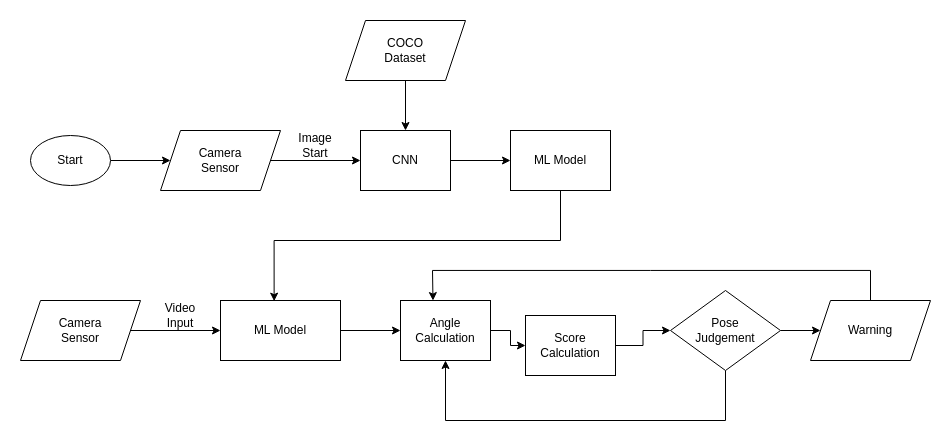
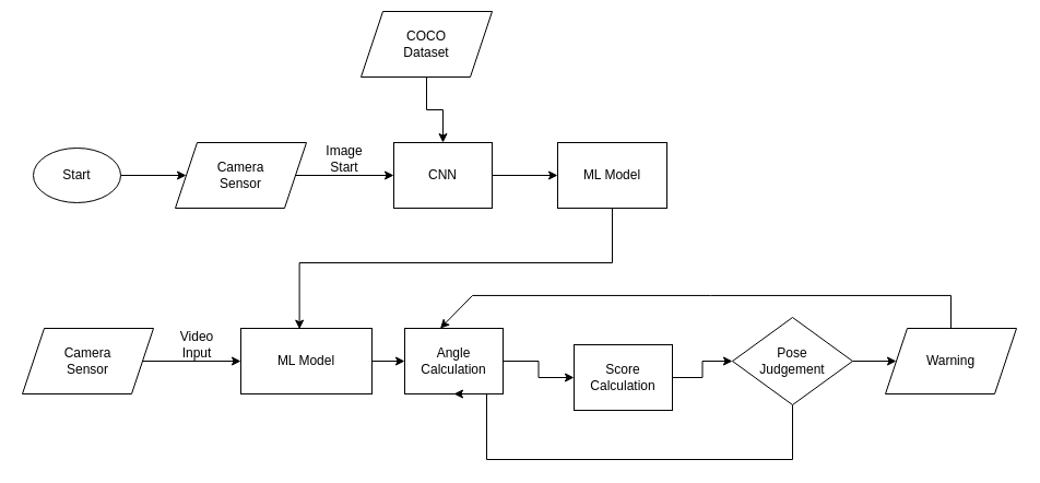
  <mxCell id="0" />
  <mxCell id="1" parent="0" />
  <mxCell id="2" style="edgeStyle=orthogonalEdgeStyle;rounded=0;orthogonalLoop=1;jettySize=auto;html=1;exitX=1;exitY=0.5;exitDx=0;exitDy=0;" edge="1" parent="1" source="3" target="4"><mxGeometry relative="1" as="geometry" /></mxCell>
  <mxCell id="3" value="CNN" style="rounded=0;whiteSpace=wrap;html=1;" vertex="1" parent="1"><mxGeometry x="360" y="130" width="90" height="60" as="geometry" /></mxCell>
  <mxCell id="4" value="ML Model" style="rounded=0;whiteSpace=wrap;html=1;" vertex="1" parent="1"><mxGeometry x="510" y="130" width="100" height="60" as="geometry" /></mxCell>
  <mxCell id="5" value="Video&lt;br&gt;Input" style="text;html=1;strokeColor=none;fillColor=none;align=center;verticalAlign=middle;whiteSpace=wrap;rounded=0;" vertex="1" parent="1"><mxGeometry x="150" y="300" width="60" height="30" as="geometry" /></mxCell>
  <mxCell id="6" value="" style="edgeStyle=orthogonalEdgeStyle;rounded=0;orthogonalLoop=1;jettySize=auto;html=1;" edge="1" parent="1" source="7" target="11"><mxGeometry relative="1" as="geometry" /></mxCell>
  <mxCell id="7" value="ML Model" style="rounded=0;whiteSpace=wrap;html=1;" vertex="1" parent="1"><mxGeometry x="220" y="300" width="120" height="60" as="geometry" /></mxCell>
  <mxCell id="8" style="edgeStyle=orthogonalEdgeStyle;rounded=0;orthogonalLoop=1;jettySize=auto;html=1;entryX=0.447;entryY=0.011;entryDx=0;entryDy=0;entryPerimeter=0;" edge="1" parent="1" source="4" target="7"><mxGeometry relative="1" as="geometry"><Array as="points"><mxPoint x="560" y="240" /><mxPoint x="274" y="240" /></Array></mxGeometry></mxCell>
  <mxCell id="9" value="Image&lt;br&gt;Start" style="text;html=1;strokeColor=none;fillColor=none;align=center;verticalAlign=middle;whiteSpace=wrap;rounded=0;" vertex="1" parent="1"><mxGeometry x="285" y="130" width="60" height="30" as="geometry" /></mxCell>
  <mxCell id="10" value="" style="edgeStyle=orthogonalEdgeStyle;rounded=0;orthogonalLoop=1;jettySize=auto;html=1;" edge="1" parent="1" source="11" target="13"><mxGeometry relative="1" as="geometry" /></mxCell>
- <mxCell id="11" value="Angle&lt;br&gt;Calculation" style="rounded=0;whiteSpace=wrap;html=1;" vertex="1" parent="1"><mxGeometry x="400" y="300" width="90" height="60" as="geometry" /></mxCell>
+ <mxCell id="11" value="Angle&lt;br&gt;Calculation" style="rounded=0;whiteSpace=wrap;html=1;" vertex="1" parent="1"><mxGeometry x="370" y="300" width="90" height="60" as="geometry" /></mxCell>
  <mxCell id="12" value="" style="edgeStyle=orthogonalEdgeStyle;rounded=0;orthogonalLoop=1;jettySize=auto;html=1;" edge="1" parent="1" source="13" target="24"><mxGeometry relative="1" as="geometry" /></mxCell>
  <mxCell id="13" value="Score&lt;br&gt;Calculation" style="rounded=0;whiteSpace=wrap;html=1;" vertex="1" parent="1"><mxGeometry x="525" y="315" width="90" height="60" as="geometry" /></mxCell>
  <mxCell id="14" value="" style="edgeStyle=orthogonalEdgeStyle;rounded=0;orthogonalLoop=1;jettySize=auto;html=1;" edge="1" parent="1" source="15" target="7"><mxGeometry relative="1" as="geometry" /></mxCell>
  <mxCell id="15" value="Camera&lt;br&gt;Sensor" style="shape=parallelogram;perimeter=parallelogramPerimeter;whiteSpace=wrap;html=1;fixedSize=1;" vertex="1" parent="1"><mxGeometry x="20" y="300" width="120" height="60" as="geometry" /></mxCell>
  <mxCell id="16" value="" style="edgeStyle=orthogonalEdgeStyle;rounded=0;orthogonalLoop=1;jettySize=auto;html=1;" edge="1" parent="1" source="17" target="3"><mxGeometry relative="1" as="geometry" /></mxCell>
  <mxCell id="17" value="Camera&lt;br&gt;Sensor" style="shape=parallelogram;perimeter=parallelogramPerimeter;whiteSpace=wrap;html=1;fixedSize=1;" vertex="1" parent="1"><mxGeometry x="160" y="130" width="120" height="60" as="geometry" /></mxCell>
  <mxCell id="18" value="" style="edgeStyle=orthogonalEdgeStyle;rounded=0;orthogonalLoop=1;jettySize=auto;html=1;" edge="1" parent="1" source="19" target="3"><mxGeometry relative="1" as="geometry" /></mxCell>
- <mxCell id="19" value="COCO&lt;br&gt;Dataset" style="shape=parallelogram;perimeter=parallelogramPerimeter;whiteSpace=wrap;html=1;fixedSize=1;" vertex="1" parent="1"><mxGeometry x="345" y="20" width="120" height="60" as="geometry" /></mxCell>
+ <mxCell id="19" value="COCO&lt;br&gt;Dataset" style="shape=parallelogram;perimeter=parallelogramPerimeter;whiteSpace=wrap;html=1;fixedSize=1;" vertex="1" parent="1"><mxGeometry x="330" y="10" width="120" height="60" as="geometry" /></mxCell>
  <mxCell id="20" value="" style="edgeStyle=orthogonalEdgeStyle;rounded=0;orthogonalLoop=1;jettySize=auto;html=1;" edge="1" parent="1" source="21" target="17"><mxGeometry relative="1" as="geometry" /></mxCell>
  <mxCell id="21" value="Start" style="ellipse;whiteSpace=wrap;html=1;" vertex="1" parent="1"><mxGeometry x="30" y="135" width="80" height="50" as="geometry" /></mxCell>
  <mxCell id="22" value="" style="edgeStyle=orthogonalEdgeStyle;rounded=0;orthogonalLoop=1;jettySize=auto;html=1;" edge="1" parent="1" source="24" target="25"><mxGeometry relative="1" as="geometry" /></mxCell>
  <mxCell id="23" value="" style="edgeStyle=orthogonalEdgeStyle;rounded=0;orthogonalLoop=1;jettySize=auto;html=1;entryX=0.5;entryY=1;entryDx=0;entryDy=0;" edge="1" parent="1" source="24" target="11"><mxGeometry relative="1" as="geometry"><mxPoint x="440" y="460" as="targetPoint" /><Array as="points"><mxPoint x="725" y="420" /><mxPoint x="445" y="420" /></Array></mxGeometry></mxCell>
  <mxCell id="24" value="Pose&lt;br&gt;Judgement" style="rhombus;whiteSpace=wrap;html=1;" vertex="1" parent="1"><mxGeometry x="670" y="290" width="110" height="80" as="geometry" /></mxCell>
  <mxCell id="25" value="Warning" style="shape=parallelogram;perimeter=parallelogramPerimeter;whiteSpace=wrap;html=1;fixedSize=1;" vertex="1" parent="1"><mxGeometry x="810" y="300" width="120" height="60" as="geometry" /></mxCell>
  <mxCell id="26" value="" style="endArrow=classic;html=1;rounded=0;exitX=0.5;exitY=0;exitDx=0;exitDy=0;entryX=0.361;entryY=0.001;entryDx=0;entryDy=0;entryPerimeter=0;" edge="1" parent="1" source="25" target="11"><mxGeometry width="50" height="50" relative="1" as="geometry"><mxPoint x="870" y="329.94" as="sourcePoint" /><mxPoint x="431.68" y="330" as="targetPoint" /><Array as="points"><mxPoint x="870" y="269.94" /><mxPoint x="650" y="269.94" /><mxPoint x="432" y="269.94" /></Array></mxGeometry></mxCell>
